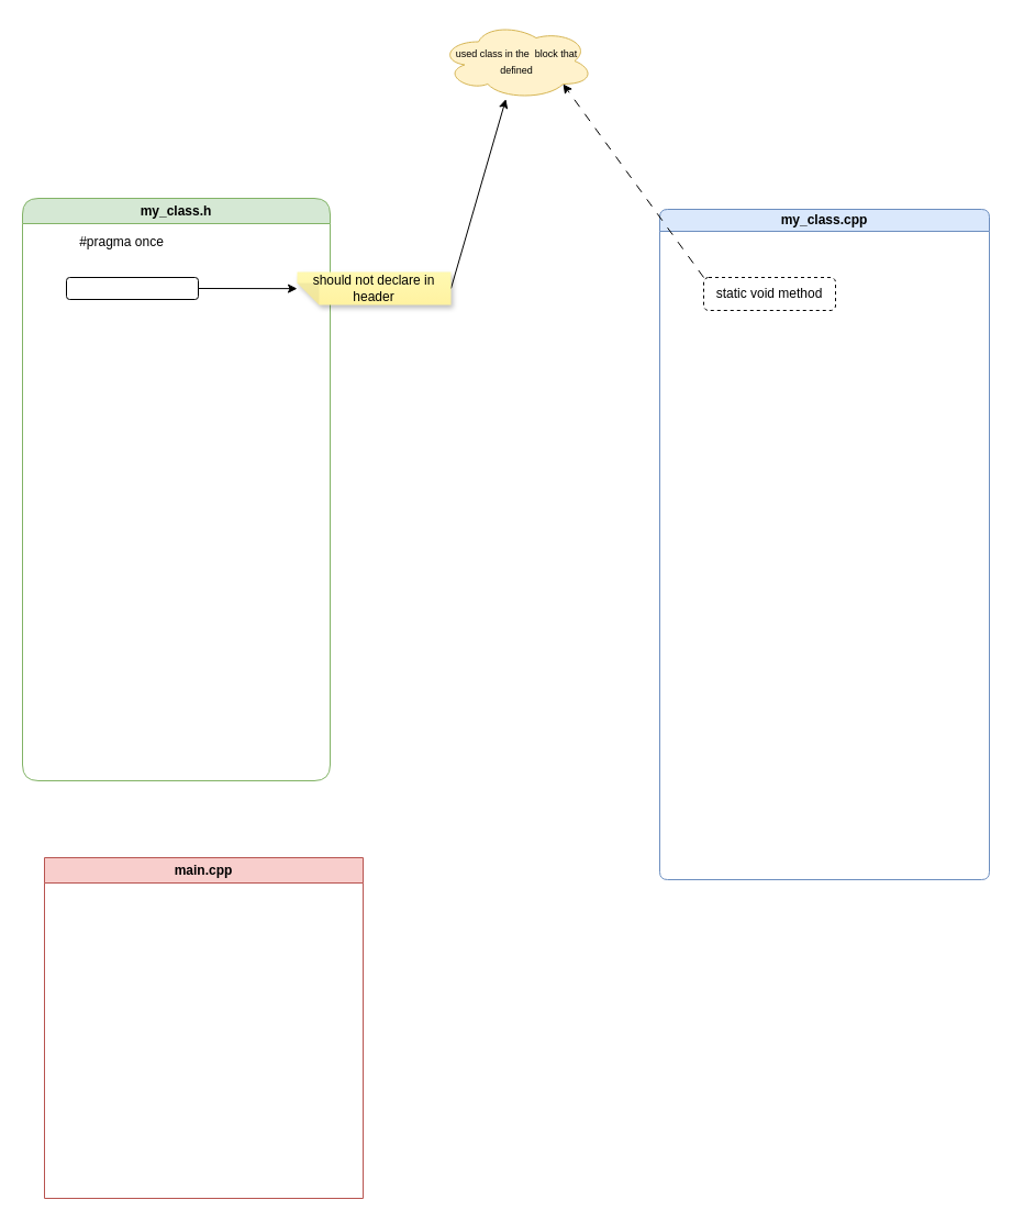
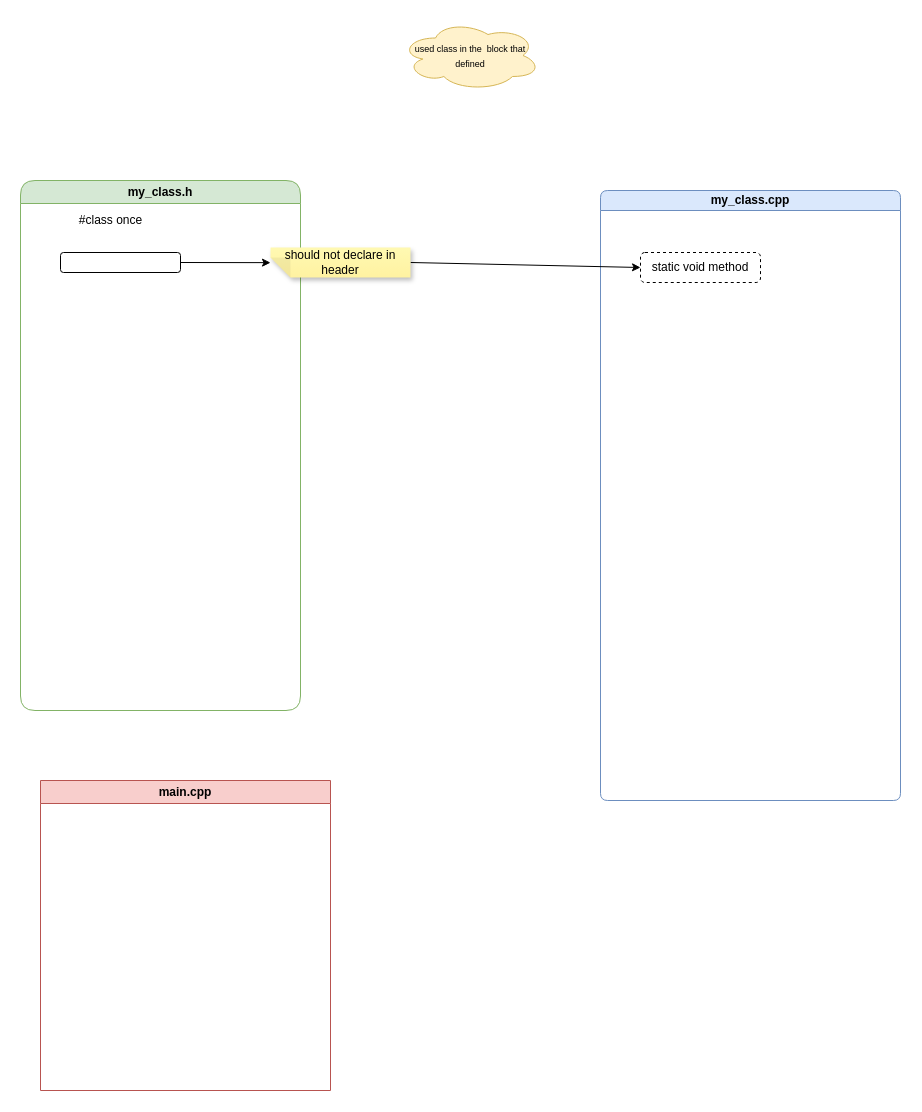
  <mxCell id="0" />
  <mxCell id="1" parent="0" />
  <mxCell id="2" value="my_class.h" style="swimlane;whiteSpace=wrap;html=1;rounded=1;arcSize=21;startSize=23;fillColor=#d5e8d4;strokeColor=#82b366;" parent="1" vertex="1"><mxGeometry x="20" y="180" width="280" height="530" as="geometry"><mxRectangle x="190" y="80" width="110" height="30" as="alternateBounds" /></mxGeometry></mxCell>
  <mxCell id="3" value="my_class.cpp" style="swimlane;whiteSpace=wrap;html=1;rounded=1;arcSize=12;startSize=20;fillColor=#dae8fc;strokeColor=#6c8ebf;" parent="1" vertex="1"><mxGeometry x="600" y="190" width="300" height="610" as="geometry" /></mxCell>
  <mxCell id="4" value="static void method" style="rounded=1;whiteSpace=wrap;html=1;dashed=1;" parent="3" vertex="1"><mxGeometry x="40" y="62" width="120" height="30" as="geometry" /></mxCell>
  <mxCell id="5" style="rounded=0;orthogonalLoop=1;jettySize=auto;html=1;exitX=1;exitY=0.5;exitDx=0;exitDy=0;entryX=1;entryY=0.495;entryDx=0;entryDy=0;entryPerimeter=0;" parent="1" source="6" target="8" edge="1"><mxGeometry relative="1" as="geometry" /></mxCell>
  <mxCell id="6" value="" style="rounded=1;whiteSpace=wrap;html=1;" parent="1" vertex="1"><mxGeometry x="60" y="252" width="120" height="20" as="geometry" /></mxCell>
- <mxCell id="7" style="rounded=0;orthogonalLoop=1;jettySize=auto;html=1;exitX=0;exitY=0.5;exitDx=0;exitDy=0;exitPerimeter=0;" parent="1" source="8" target="11" edge="1"><mxGeometry relative="1" as="geometry" /></mxCell>
+ <mxCell id="7" style="rounded=0;orthogonalLoop=1;jettySize=auto;html=1;exitX=0;exitY=0.5;exitDx=0;exitDy=0;exitPerimeter=0;entryX=0;entryY=0.5;entryDx=0;entryDy=0;" parent="1" source="8" target="4" edge="1"><mxGeometry relative="1" as="geometry" /></mxCell>
  <mxCell id="8" value="should not declare in header" style="shape=note;whiteSpace=wrap;html=1;backgroundOutline=1;fontColor=#000000;darkOpacity=0.05;fillColor=#FFF9B2;strokeColor=none;fillStyle=solid;direction=west;gradientDirection=north;gradientColor=#FFF2A1;shadow=1;size=20;pointerEvents=1;" parent="1" vertex="1"><mxGeometry x="270" y="247" width="140" height="30" as="geometry" /></mxCell>
  <mxCell id="9" value="main.cpp" style="swimlane;whiteSpace=wrap;html=1;fillColor=#f8cecc;strokeColor=#b85450;" parent="1" vertex="1"><mxGeometry x="40" y="780" width="290" height="310" as="geometry" /></mxCell>
- <mxCell id="10" value="#pragma once" style="text;html=1;align=center;verticalAlign=middle;resizable=0;points=[];autosize=1;strokeColor=none;fillColor=none;" parent="1" vertex="1"><mxGeometry x="60" y="205" width="100" height="30" as="geometry" /></mxCell>
+ <mxCell id="10" value="#class once" style="text;html=1;align=center;verticalAlign=middle;resizable=0;points=[];autosize=1;strokeColor=none;fillColor=none;" parent="1" vertex="1"><mxGeometry x="60" y="205" width="100" height="30" as="geometry" /></mxCell>
  <mxCell id="11" value="&lt;font style=&quot;font-size: 9px;&quot;&gt;used class in the&amp;nbsp; block that defined&lt;/font&gt;" style="ellipse;shape=cloud;whiteSpace=wrap;html=1;align=center;fillColor=#fff2cc;strokeColor=#d6b656;" parent="1" vertex="1"><mxGeometry x="400" y="20" width="140" height="70" as="geometry" /></mxCell>
- <mxCell id="12" style="rounded=0;orthogonalLoop=1;jettySize=auto;html=1;exitX=0;exitY=0;exitDx=0;exitDy=0;dashed=1;dashPattern=8 8;entryX=0.8;entryY=0.8;entryDx=0;entryDy=0;entryPerimeter=0;" parent="1" source="4" target="11" edge="1"><mxGeometry relative="1" as="geometry"><mxPoint x="590" y="120" as="targetPoint" /></mxGeometry></mxCell>
